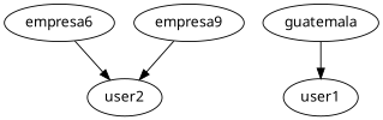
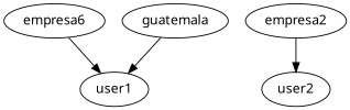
  digraph {
    fontname="Noto Sans"
    node [fontname="Noto Sans"]
    edge [fontname="Noto Sans"]
    n1 [label=empresa6]
    user1
-   empresa2 [label=empresa9]
+   empresa2
    user2
    guatemala
-   n1 -> user2
+   n1 -> user1
    empresa2 -> user2
    guatemala -> user1
  }
